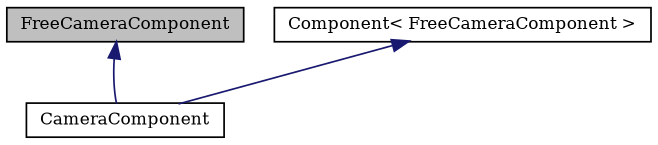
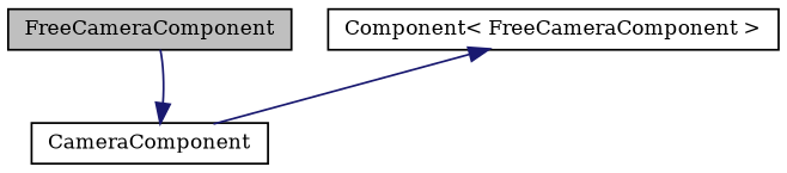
  digraph {
    fontname="DejaVu Serif"
    node [color=black fillcolor=white fontname="DejaVu Serif" fontsize=10 shape=record style=filled]
    edge [color=midnightblue dir=back fontname="DejaVu Serif" fontsize=10 labelfontname=Helvetica labelfontsize=10 style=solid]
    n1 [fillcolor=grey75 fontcolor=black height=0.2 label=FreeCameraComponent width=0.4]
    n2 [height=0.2 label="Component\< FreeCameraComponent \>" width=0.4]
    n3 [height=0.2 label=CameraComponent width=0.4]
    n2 -> n3
-   n1 -> n3
+   n3 -> n1
  }
